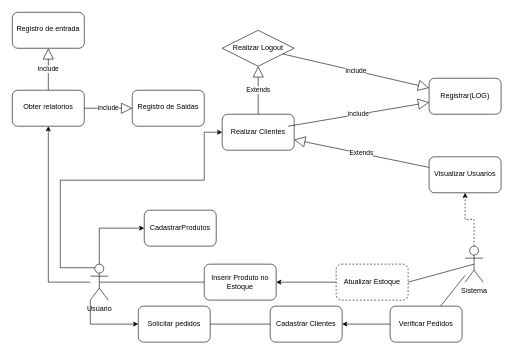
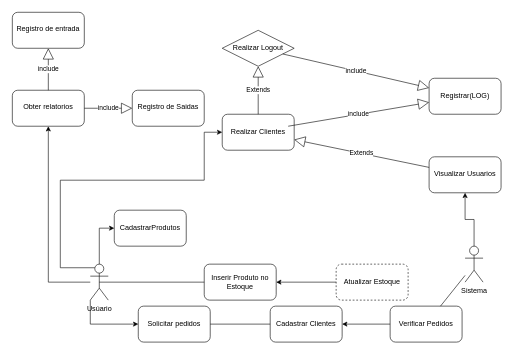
  <mxCell id="0" />
  <mxCell id="1" parent="0" />
  <mxCell id="2" value="" style="edgeStyle=orthogonalEdgeStyle;rounded=0;orthogonalLoop=1;jettySize=auto;html=1;" edge="1" parent="1" source="3" target="26"><mxGeometry relative="1" as="geometry" /></mxCell>
  <mxCell id="3" value="Usúario&lt;div&gt;&lt;br&gt;&lt;/div&gt;" style="shape=umlActor;verticalLabelPosition=bottom;verticalAlign=top;html=1;" vertex="1" parent="1"><mxGeometry x="150" y="440" width="30" height="60" as="geometry" /></mxCell>
  <mxCell id="4" value="Realizar Clientes" style="rounded=1;whiteSpace=wrap;html=1;verticalAlign=middle;" vertex="1" parent="1"><mxGeometry x="370" y="190" width="120" height="60" as="geometry" /></mxCell>
  <mxCell id="5" value="include" style="endArrow=block;endSize=16;endFill=0;html=1;rounded=0;" edge="1" parent="1" target="6"><mxGeometry width="160" relative="1" as="geometry"><mxPoint x="480" y="210" as="sourcePoint" /><mxPoint x="660" y="210" as="targetPoint" /><mxPoint as="offset" /></mxGeometry></mxCell>
  <mxCell id="6" value="Registrar(LOG)" style="rounded=1;whiteSpace=wrap;html=1;verticalAlign=middle;" vertex="1" parent="1"><mxGeometry x="715" y="130" width="120" height="60" as="geometry" /></mxCell>
  <mxCell id="7" value="Atualizar Estoque" style="rounded=1;whiteSpace=wrap;html=1;verticalAlign=middle;dashed=1;" vertex="1" parent="1"><mxGeometry x="560" y="440" width="120" height="60" as="geometry" /></mxCell>
  <mxCell id="8" value="Extends" style="endArrow=block;endSize=16;endFill=0;html=1;rounded=0;" edge="1" parent="1" source="4" target="9"><mxGeometry width="160" relative="1" as="geometry"><mxPoint x="340" y="360" as="sourcePoint" /><mxPoint x="500" y="360" as="targetPoint" /></mxGeometry></mxCell>
  <mxCell id="9" value="Realizar Logout" style="rhombus;whiteSpace=wrap;html=1;" vertex="1" parent="1"><mxGeometry x="370" y="50" width="120" height="60" as="geometry" /></mxCell>
  <mxCell id="10" value="include" style="endArrow=block;endSize=16;endFill=0;html=1;rounded=0;" edge="1" parent="1" source="9" target="6"><mxGeometry width="160" relative="1" as="geometry"><mxPoint x="500" y="110" as="sourcePoint" /><mxPoint x="690" y="110" as="targetPoint" /><mxPoint as="offset" /></mxGeometry></mxCell>
- <mxCell id="11" value="CadastrarProdutos" style="rounded=1;whiteSpace=wrap;html=1;verticalAlign=middle;" vertex="1" parent="1"><mxGeometry x="240" y="350" width="120" height="60" as="geometry" /></mxCell>
+ <mxCell id="11" value="CadastrarProdutos" style="rounded=1;whiteSpace=wrap;html=1;verticalAlign=middle;" vertex="1" parent="1"><mxGeometry x="190" y="350" width="120" height="60" as="geometry" /></mxCell>
  <mxCell id="12" value="" style="edgeStyle=orthogonalEdgeStyle;rounded=0;orthogonalLoop=1;jettySize=auto;html=1;exitX=0.5;exitY=0;exitDx=0;exitDy=0;exitPerimeter=0;" edge="1" parent="1" source="3" target="11"><mxGeometry relative="1" as="geometry"><mxPoint x="180" y="430" as="sourcePoint" /><mxPoint x="210" y="320" as="targetPoint" /><Array as="points"><mxPoint x="165" y="380" /></Array></mxGeometry></mxCell>
  <mxCell id="13" value="" style="edgeStyle=orthogonalEdgeStyle;rounded=0;orthogonalLoop=1;jettySize=auto;html=1;exitX=0.25;exitY=0.1;exitDx=0;exitDy=0;exitPerimeter=0;entryX=0;entryY=0.5;entryDx=0;entryDy=0;" edge="1" parent="1" source="3" target="4"><mxGeometry relative="1" as="geometry"><mxPoint x="73.2" y="443.02" as="sourcePoint" /><mxPoint x="340" y="220" as="targetPoint" /><Array as="points"><mxPoint x="100" y="446" /><mxPoint x="100" y="300" /><mxPoint x="340" y="300" /><mxPoint x="340" y="220" /></Array></mxGeometry></mxCell>
- <mxCell id="14" value="" style="edgeStyle=orthogonalEdgeStyle;rounded=0;orthogonalLoop=1;jettySize=auto;html=1;dashed=1;" edge="1" parent="1" source="15" target="18"><mxGeometry relative="1" as="geometry" /></mxCell>
+ <mxCell id="14" value="" style="edgeStyle=orthogonalEdgeStyle;rounded=0;orthogonalLoop=1;jettySize=auto;html=1;" edge="1" parent="1" source="15" target="18"><mxGeometry relative="1" as="geometry" /></mxCell>
  <mxCell id="15" value="Sistema&lt;div&gt;&lt;br&gt;&lt;/div&gt;" style="shape=umlActor;verticalLabelPosition=bottom;verticalAlign=top;html=1;" vertex="1" parent="1"><mxGeometry x="775" y="410" width="30" height="60" as="geometry" /></mxCell>
  <mxCell id="16" value="&lt;div&gt;&lt;br&gt;&lt;/div&gt;Verificar Pedidos&lt;div&gt;&lt;br&gt;&lt;/div&gt;" style="rounded=1;whiteSpace=wrap;html=1;verticalAlign=middle;" vertex="1" parent="1"><mxGeometry x="650" y="510" width="120" height="60" as="geometry" /></mxCell>
  <mxCell id="17" value="Inserir Produto no Estoque" style="rounded=1;whiteSpace=wrap;html=1;verticalAlign=middle;" vertex="1" parent="1"><mxGeometry x="340" y="440" width="120" height="60" as="geometry" /></mxCell>
  <mxCell id="18" value="&lt;div&gt;&lt;br&gt;&lt;/div&gt;Visualizar Usuarios" style="rounded=1;whiteSpace=wrap;html=1;verticalAlign=top;" vertex="1" parent="1"><mxGeometry x="715" y="261" width="120" height="60" as="geometry" /></mxCell>
  <mxCell id="19" value="Extends" style="endArrow=block;endSize=16;endFill=0;html=1;rounded=0;" edge="1" parent="1" source="18" target="4"><mxGeometry width="160" relative="1" as="geometry"><mxPoint x="654" y="300" as="sourcePoint" /><mxPoint x="650" y="220" as="targetPoint" /></mxGeometry></mxCell>
  <mxCell id="20" value="&lt;div&gt;Cadastrar Clientes&lt;/div&gt;" style="rounded=1;whiteSpace=wrap;html=1;verticalAlign=middle;" vertex="1" parent="1"><mxGeometry x="450" y="510" width="120" height="60" as="geometry" /></mxCell>
  <mxCell id="21" value="&lt;div&gt;&lt;br&gt;&lt;/div&gt;&lt;div&gt;Solicitar pedidos&lt;/div&gt;&lt;div&gt;&lt;br&gt;&lt;/div&gt;" style="rounded=1;whiteSpace=wrap;html=1;verticalAlign=middle;" vertex="1" parent="1"><mxGeometry x="230" y="510" width="120" height="60" as="geometry" /></mxCell>
  <mxCell id="22" value="" style="edgeStyle=orthogonalEdgeStyle;rounded=0;orthogonalLoop=1;jettySize=auto;html=1;exitX=0;exitY=1;exitDx=0;exitDy=0;exitPerimeter=0;entryX=0;entryY=0.5;entryDx=0;entryDy=0;" edge="1" parent="1" source="3" target="21"><mxGeometry relative="1" as="geometry"><mxPoint x="165" y="560" as="sourcePoint" /><mxPoint x="210" y="540" as="targetPoint" /><Array as="points"><mxPoint x="150" y="540" /><mxPoint x="220" y="540" /></Array></mxGeometry></mxCell>
  <mxCell id="23" value="" style="endArrow=none;html=1;rounded=0;" edge="1" parent="1"><mxGeometry relative="1" as="geometry"><mxPoint x="350" y="540" as="sourcePoint" /><mxPoint x="450" y="540" as="targetPoint" /></mxGeometry></mxCell>
  <mxCell id="24" value="" style="endArrow=none;html=1;rounded=0;" edge="1" parent="1" source="16" target="15"><mxGeometry relative="1" as="geometry"><mxPoint x="680" y="500" as="sourcePoint" /><mxPoint x="780" y="500" as="targetPoint" /></mxGeometry></mxCell>
  <mxCell id="25" value="" style="edgeStyle=orthogonalEdgeStyle;rounded=0;orthogonalLoop=1;jettySize=auto;html=1;" edge="1" parent="1" source="16" target="20"><mxGeometry relative="1" as="geometry"><mxPoint x="690" y="450" as="sourcePoint" /><mxPoint x="600" y="535" as="targetPoint" /></mxGeometry></mxCell>
  <mxCell id="26" value="&lt;div&gt;&lt;br&gt;&lt;/div&gt;Obter relatorios" style="rounded=1;whiteSpace=wrap;html=1;verticalAlign=top;" vertex="1" parent="1"><mxGeometry x="20" y="150" width="120" height="60" as="geometry" /></mxCell>
  <mxCell id="27" value="&lt;div&gt;&lt;br&gt;&lt;/div&gt;Registro de entrada" style="whiteSpace=wrap;html=1;verticalAlign=top;rounded=1;" vertex="1" parent="1"><mxGeometry x="20" y="20" width="120" height="60" as="geometry" /></mxCell>
  <mxCell id="28" value="&lt;div&gt;&lt;br&gt;&lt;/div&gt;Registro de Saidas" style="whiteSpace=wrap;html=1;verticalAlign=top;rounded=1;" vertex="1" parent="1"><mxGeometry x="220" y="150" width="120" height="60" as="geometry" /></mxCell>
  <mxCell id="29" value="include" style="endArrow=block;endSize=16;endFill=0;html=1;rounded=0;" edge="1" parent="1" source="26" target="28"><mxGeometry width="160" relative="1" as="geometry"><mxPoint x="150" y="130" as="sourcePoint" /><mxPoint x="385" y="90" as="targetPoint" /><mxPoint as="offset" /></mxGeometry></mxCell>
  <mxCell id="30" value="include" style="endArrow=block;endSize=16;endFill=0;html=1;rounded=0;exitX=0.5;exitY=0;exitDx=0;exitDy=0;entryX=0.5;entryY=1;entryDx=0;entryDy=0;" edge="1" parent="1" source="26" target="27"><mxGeometry width="160" relative="1" as="geometry"><mxPoint x="150" y="110" as="sourcePoint" /><mxPoint x="220" y="110" as="targetPoint" /><mxPoint as="offset" /></mxGeometry></mxCell>
- <mxCell id="31" value="" style="endArrow=none;html=1;rounded=0;entryX=0.5;entryY=0.5;entryDx=0;entryDy=0;entryPerimeter=0;exitX=1;exitY=0.5;exitDx=0;exitDy=0;" edge="1" parent="1" source="7" target="15"><mxGeometry relative="1" as="geometry"><mxPoint x="738" y="520" as="sourcePoint" /><mxPoint x="770" y="465" as="targetPoint" /></mxGeometry></mxCell>
  <mxCell id="32" value="" style="endArrow=none;html=1;rounded=0;exitX=0.5;exitY=0.5;exitDx=0;exitDy=0;exitPerimeter=0;entryX=0;entryY=0.5;entryDx=0;entryDy=0;" edge="1" parent="1" source="3" target="17"><mxGeometry relative="1" as="geometry"><mxPoint x="240" y="469.41" as="sourcePoint" /><mxPoint x="350" y="469" as="targetPoint" /></mxGeometry></mxCell>
  <mxCell id="33" value="" style="edgeStyle=orthogonalEdgeStyle;rounded=0;orthogonalLoop=1;jettySize=auto;html=1;entryX=1;entryY=0.5;entryDx=0;entryDy=0;" edge="1" parent="1" source="7" target="17"><mxGeometry relative="1" as="geometry"><mxPoint x="560" y="458.82" as="sourcePoint" /><mxPoint x="480" y="458.82" as="targetPoint" /></mxGeometry></mxCell>
